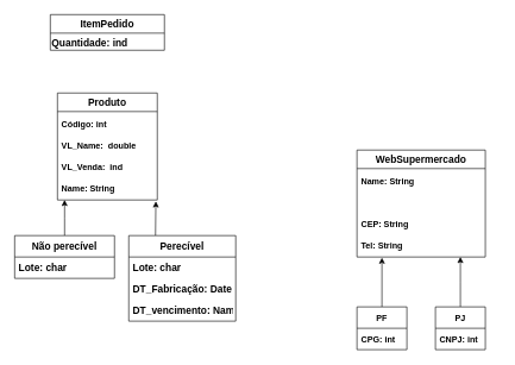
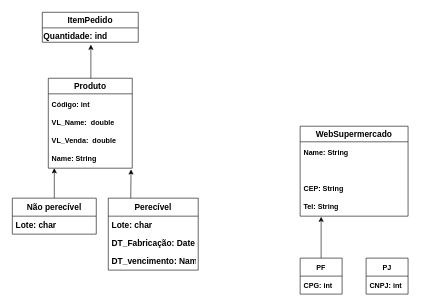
  <mxCell id="0" />
  <mxCell id="1" parent="0" />
- <mxCell id="2" style="edgeStyle=elbowEdgeStyle;rounded=0;orthogonalLoop=1;jettySize=auto;html=1;exitX=0.5;exitY=0;exitDx=0;exitDy=0;fontFamily=Helvetica;fontSize=14;fontColor=default;startSize=26;" edge="1" parent="1" source="3" target="10"><mxGeometry relative="1" as="geometry" /></mxCell>
  <mxCell id="3" value="PJ" style="swimlane;fontStyle=1;childLayout=stackLayout;horizontal=1;startSize=30;horizontalStack=0;resizeParent=1;resizeParentMax=0;resizeLast=0;collapsible=1;marginBottom=0;" vertex="1" parent="1"><mxGeometry x="610" y="430" width="70" height="60" as="geometry"><mxRectangle x="130" y="510" width="50" height="30" as="alternateBounds" /></mxGeometry></mxCell>
  <mxCell id="4" value="CNPJ: int" style="text;strokeColor=none;fillColor=none;align=left;verticalAlign=middle;spacingLeft=4;spacingRight=4;overflow=hidden;points=[[0,0.5],[1,0.5]];portConstraint=eastwest;rotatable=0;fontStyle=1" vertex="1" parent="3"><mxGeometry y="30" width="70" height="30" as="geometry" /></mxCell>
  <mxCell id="5" style="edgeStyle=elbowEdgeStyle;rounded=0;orthogonalLoop=1;jettySize=auto;html=1;exitX=0.5;exitY=0;exitDx=0;exitDy=0;fontFamily=Helvetica;fontSize=14;fontColor=default;startSize=26;entryX=0.219;entryY=1.033;entryDx=0;entryDy=0;entryPerimeter=0;" edge="1" parent="1" source="6" target="10"><mxGeometry relative="1" as="geometry"><mxPoint x="535" y="370" as="targetPoint" /></mxGeometry></mxCell>
  <mxCell id="6" value="PF" style="swimlane;fontStyle=1;childLayout=stackLayout;horizontal=1;startSize=30;horizontalStack=0;resizeParent=1;resizeParentMax=0;resizeLast=0;collapsible=1;marginBottom=0;" vertex="1" parent="1"><mxGeometry x="500" y="430" width="70" height="60" as="geometry" /></mxCell>
  <mxCell id="7" value="CPG: int" style="text;strokeColor=none;fillColor=none;align=left;verticalAlign=middle;spacingLeft=4;spacingRight=4;overflow=hidden;points=[[0,0.5],[1,0.5]];portConstraint=eastwest;rotatable=0;fontStyle=1" vertex="1" parent="6"><mxGeometry y="30" width="70" height="30" as="geometry" /></mxCell>
  <mxCell id="8" value="WebSupermercado" style="swimlane;fontFamily=Helvetica;fontSize=14;fontColor=default;startSize=26;strokeColor=default;fillColor=default;" vertex="1" parent="1"><mxGeometry x="500" y="210" width="180" height="150" as="geometry" /></mxCell>
  <mxCell id="9" value="Name: String" style="text;strokeColor=none;fillColor=none;spacingLeft=4;spacingRight=4;overflow=hidden;rotatable=0;points=[[0,0.5],[1,0.5]];portConstraint=eastwest;fontSize=12;fontStyle=1" vertex="1" parent="8"><mxGeometry y="30" width="200" height="30" as="geometry" /></mxCell>
  <mxCell id="10" value="Tel: String&#10; " style="text;strokeColor=none;fillColor=none;spacingLeft=4;spacingRight=4;overflow=hidden;rotatable=0;points=[[0,0.5],[1,0.5]];portConstraint=eastwest;fontSize=12;fontStyle=1" vertex="1" parent="8"><mxGeometry y="120" width="160" height="30" as="geometry" /></mxCell>
  <mxCell id="11" value="CEP: String" style="text;strokeColor=none;fillColor=none;spacingLeft=4;spacingRight=4;overflow=hidden;rotatable=0;points=[[0,0.5],[1,0.5]];portConstraint=eastwest;fontSize=12;fontStyle=1" vertex="1" parent="8"><mxGeometry y="90" width="200" height="30" as="geometry" /></mxCell>
+ <mxCell id="12" style="edgeStyle=elbowEdgeStyle;rounded=0;orthogonalLoop=1;jettySize=auto;html=1;exitX=0.5;exitY=0;exitDx=0;exitDy=0;entryX=0.718;entryY=1.2;entryDx=0;entryDy=0;entryPerimeter=0;fontFamily=Helvetica;fontSize=14;fontColor=default;startSize=26;" edge="1" parent="1" source="13" target="27"><mxGeometry relative="1" as="geometry" /></mxCell>
  <mxCell id="13" value="Produto" style="swimlane;fontFamily=Helvetica;fontSize=14;fontColor=default;startSize=26;strokeColor=default;fillColor=default;" vertex="1" parent="1"><mxGeometry x="80" y="130" width="140" height="150" as="geometry" /></mxCell>
  <mxCell id="14" value="Código: int" style="text;strokeColor=none;fillColor=none;spacingLeft=4;spacingRight=4;overflow=hidden;rotatable=0;points=[[0,0.5],[1,0.5]];portConstraint=eastwest;fontSize=12;fontStyle=1" vertex="1" parent="13"><mxGeometry y="30" width="200" height="30" as="geometry" /></mxCell>
  <mxCell id="15" value="VL_Name:  double" style="text;strokeColor=none;fillColor=none;spacingLeft=4;spacingRight=4;overflow=hidden;rotatable=0;points=[[0,0.5],[1,0.5]];portConstraint=eastwest;fontSize=12;fontStyle=1" vertex="1" parent="13"><mxGeometry y="60" width="200" height="30" as="geometry" /></mxCell>
- <mxCell id="16" value="VL_Venda:  ind" style="text;strokeColor=none;fillColor=none;spacingLeft=4;spacingRight=4;overflow=hidden;rotatable=0;points=[[0,0.5],[1,0.5]];portConstraint=eastwest;fontSize=12;fontStyle=1" vertex="1" parent="13"><mxGeometry y="90" width="200" height="30" as="geometry" /></mxCell>
+ <mxCell id="16" value="VL_Venda:  double" style="text;strokeColor=none;fillColor=none;spacingLeft=4;spacingRight=4;overflow=hidden;rotatable=0;points=[[0,0.5],[1,0.5]];portConstraint=eastwest;fontSize=12;fontStyle=1" vertex="1" parent="13"><mxGeometry y="90" width="200" height="30" as="geometry" /></mxCell>
  <mxCell id="17" value="Name: String" style="text;strokeColor=none;fillColor=none;spacingLeft=4;spacingRight=4;overflow=hidden;rotatable=0;points=[[0,0.5],[1,0.5]];portConstraint=eastwest;fontSize=12;fontStyle=1" vertex="1" parent="13"><mxGeometry y="120" width="200" height="30" as="geometry" /></mxCell>
  <mxCell id="18" style="edgeStyle=elbowEdgeStyle;rounded=0;orthogonalLoop=1;jettySize=auto;html=1;exitX=0.5;exitY=0;exitDx=0;exitDy=0;fontFamily=Helvetica;fontSize=14;fontColor=default;startSize=26;" edge="1" parent="1" source="19" target="17"><mxGeometry relative="1" as="geometry" /></mxCell>
  <mxCell id="19" value="Não perecível" style="swimlane;fontStyle=1;childLayout=stackLayout;horizontal=1;startSize=30;horizontalStack=0;resizeParent=1;resizeParentMax=0;resizeLast=0;collapsible=1;marginBottom=0;fontFamily=Helvetica;fontSize=14;fontColor=default;strokeColor=default;fillColor=default;" vertex="1" parent="1"><mxGeometry x="20" y="330" width="140" height="60" as="geometry" /></mxCell>
  <mxCell id="20" value="Lote: char" style="text;strokeColor=none;fillColor=none;align=left;verticalAlign=middle;spacingLeft=4;spacingRight=4;overflow=hidden;points=[[0,0.5],[1,0.5]];portConstraint=eastwest;rotatable=0;fontFamily=Helvetica;fontSize=14;fontColor=default;startSize=26;fontStyle=1" vertex="1" parent="19"><mxGeometry y="30" width="140" height="30" as="geometry" /></mxCell>
  <mxCell id="21" style="edgeStyle=elbowEdgeStyle;rounded=0;orthogonalLoop=1;jettySize=auto;html=1;exitX=0.25;exitY=0;exitDx=0;exitDy=0;entryX=0.69;entryY=1.067;entryDx=0;entryDy=0;entryPerimeter=0;fontFamily=Helvetica;fontSize=14;fontColor=default;startSize=26;" edge="1" parent="1" source="22" target="17"><mxGeometry relative="1" as="geometry" /></mxCell>
  <mxCell id="22" value="Perecível" style="swimlane;fontStyle=1;childLayout=stackLayout;horizontal=1;startSize=30;horizontalStack=0;resizeParent=1;resizeParentMax=0;resizeLast=0;collapsible=1;marginBottom=0;fontFamily=Helvetica;fontSize=14;fontColor=default;strokeColor=default;fillColor=default;" vertex="1" parent="1"><mxGeometry x="180" y="330" width="150" height="120" as="geometry" /></mxCell>
  <mxCell id="23" value="Lote: char" style="text;strokeColor=none;fillColor=none;align=left;verticalAlign=middle;spacingLeft=4;spacingRight=4;overflow=hidden;points=[[0,0.5],[1,0.5]];portConstraint=eastwest;rotatable=0;fontFamily=Helvetica;fontSize=14;fontColor=default;startSize=26;fontStyle=1" vertex="1" parent="22"><mxGeometry y="30" width="150" height="30" as="geometry" /></mxCell>
  <mxCell id="24" value="DT_Fabricação: Date" style="text;strokeColor=none;fillColor=none;align=left;verticalAlign=middle;spacingLeft=4;spacingRight=4;overflow=hidden;points=[[0,0.5],[1,0.5]];portConstraint=eastwest;rotatable=0;fontFamily=Helvetica;fontSize=14;fontColor=default;startSize=26;fontStyle=1" vertex="1" parent="22"><mxGeometry y="60" width="150" height="30" as="geometry" /></mxCell>
  <mxCell id="25" value="DT_vencimento: Name" style="text;strokeColor=none;fillColor=none;align=left;verticalAlign=middle;spacingLeft=4;spacingRight=4;overflow=hidden;points=[[0,0.5],[1,0.5]];portConstraint=eastwest;rotatable=0;fontFamily=Helvetica;fontSize=14;fontColor=default;startSize=26;fontStyle=1" vertex="1" parent="22"><mxGeometry y="90" width="150" height="30" as="geometry" /></mxCell>
  <mxCell id="26" value="ItemPedido" style="swimlane;fontFamily=Helvetica;fontSize=14;fontColor=default;startSize=26;strokeColor=default;fillColor=default;" vertex="1" parent="1"><mxGeometry x="70" y="20" width="160" height="50" as="geometry" /></mxCell>
  <mxCell id="27" value="Quantidade: ind" style="text;html=1;align=center;verticalAlign=middle;resizable=0;points=[];autosize=1;strokeColor=none;fillColor=none;fontSize=14;fontFamily=Helvetica;fontColor=default;fontStyle=1" vertex="1" parent="26"><mxGeometry x="-5" y="30" width="120" height="20" as="geometry" /></mxCell>
